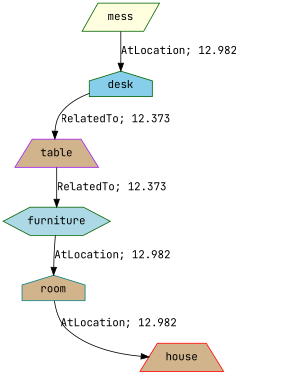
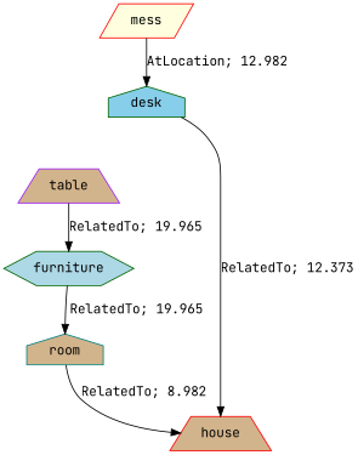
  digraph {
    fontname="JetBrains Mono"
    node [color=red fillcolor=tan fontname="JetBrains Mono" shape=house style=filled]
    edge [dir=forward fontname="JetBrains Mono"]
-   n1 [color=darkgreen fillcolor=lightyellow label=mess shape=parallelogram]
+   n1 [fillcolor=lightyellow label=mess shape=parallelogram]
    n2 [color=darkgreen fillcolor=skyblue label=desk]
    n3 [color=purple label=table shape=trapezium]
    n4 [color=darkgreen fillcolor=lightblue label=furniture shape=hexagon]
    n5 [color=teal label=room]
    n6 [label=house shape=trapezium]
    n1 -> n2 [label="AtLocation; 12.982" weight=4.472]
-   n2 -> n3 [label="RelatedTo; 12.373" weight=12.373]
-   n3 -> n4 [label="RelatedTo; 12.373" weight=19.965]
-   n4 -> n5 [label="AtLocation; 12.982" weight=12.982]
-   n5 -> n6 [label="AtLocation; 12.982" weight=8.982]
+   n2 -> n6 [label="RelatedTo; 12.373" weight=12.373]
+   n3 -> n4 [label="RelatedTo; 19.965" weight=19.965]
+   n4 -> n5 [label="RelatedTo; 19.965" weight=12.982]
+   n5 -> n6 [label="RelatedTo; 8.982" weight=8.982]
  }
